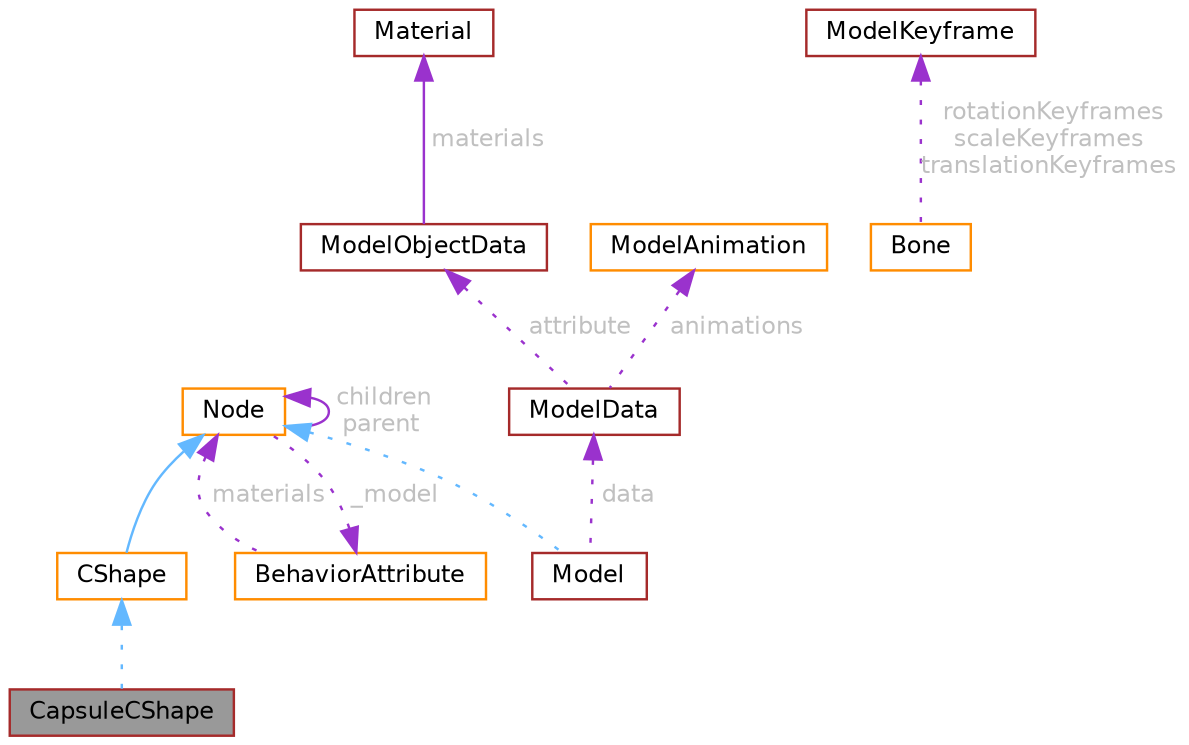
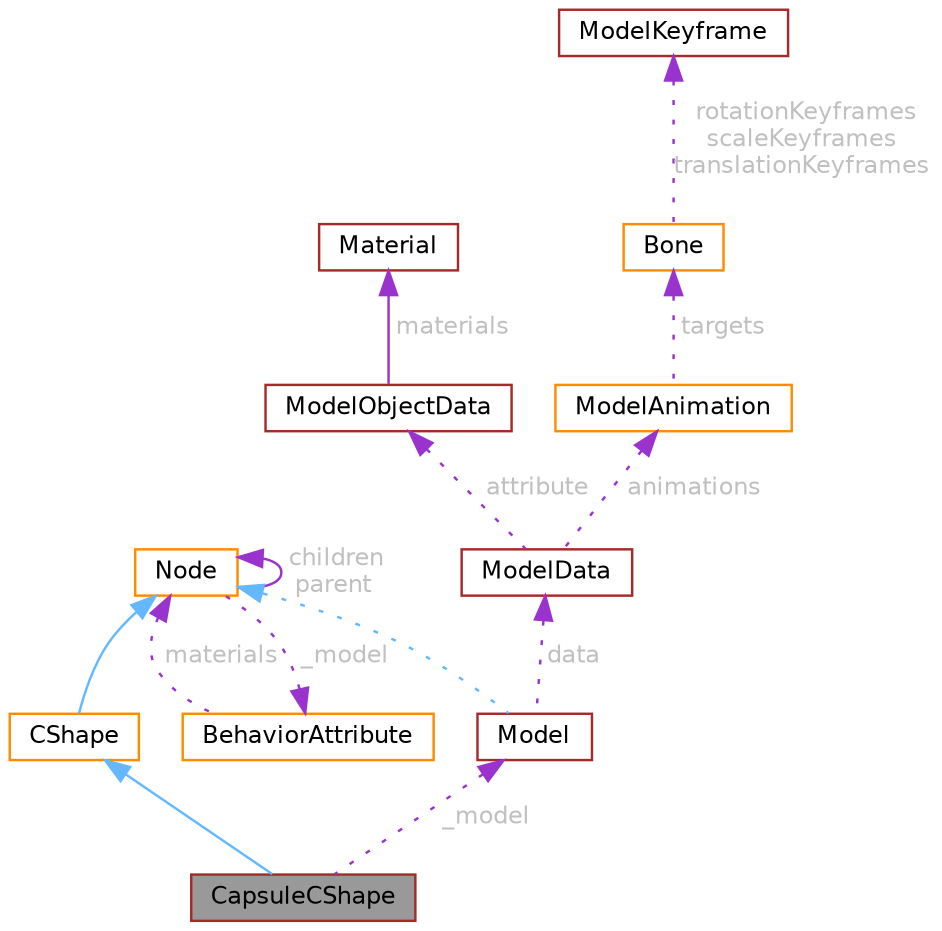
  digraph {
    node [color=brown fillcolor=white fontname=Helvetica fontsize=10 shape=box style=filled]
    edge [color=darkorchid3 dir=back fontname=Helvetica fontsize=10 labelfontname=Helvetica labelfontsize=10 style=dotted fontcolor=grey]
    n1 [fillcolor=grey60 fontcolor=black height=0.2 label=CapsuleCShape width=0.4]
    n2 [color=darkorange height=0.2 label=CShape width=0.4]
    n3 [color=darkorange height=0.2 label="Node" width=0.4]
    n4 [color=darkorange height=0.2 label=BehaviorAttribute width=0.4]
    n5 [height=0.2 label=Model width=0.4]
    n6 [height=0.2 label=ModelData width=0.4]
    n7 [height=0.2 label=Material width=0.4]
    n8 [height=0.2 label=ModelObjectData width=0.4]
    n9 [color=darkorange height=0.2 label=ModelAnimation width=0.4]
    n10 [color=darkorange height=0.2 label=Bone width=0.4]
    n11 [height=0.2 label=ModelKeyframe width=0.4]
-   n2 -> n1 [color=steelblue1 fontcolor=""]
+   n2 -> n1 [color=steelblue1 style=solid fontcolor=""]
    n3 -> n2 [color=steelblue1 style=solid fontcolor=""]
    n3 -> n3 [label=" children\nparent" style=solid]
    n3 -> n4 [label=" materials"]
    n3 -> n5 [color=steelblue1 fontcolor=""]
    n4 -> n3 [label=" _model"]
+   n5 -> n1 [label=" _model"]
    n6 -> n5 [label=" data"]
    n7 -> n8 [label=" materials" style=solid]
    n8 -> n6 [label=" attribute"]
    n9 -> n6 [label=" animations"]
+   n10 -> n9 [label=" targets"]
    n11 -> n10 [label=" rotationKeyframes\nscaleKeyframes\ntranslationKeyframes"]
  }
